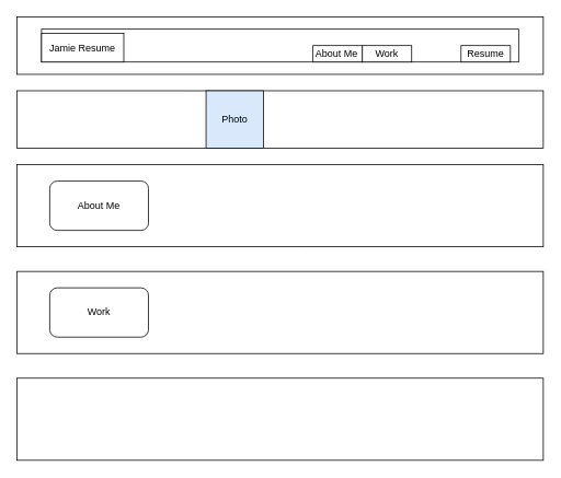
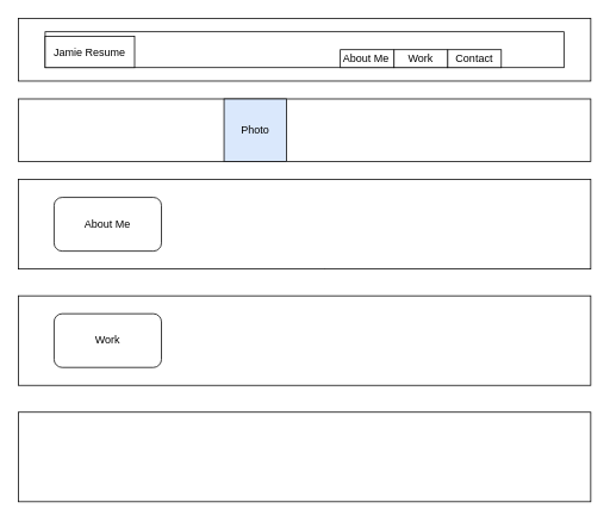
  <mxCell id="0" />
  <mxCell id="1" parent="0" />
  <mxCell id="2" value="" style="rounded=0;whiteSpace=wrap;html=1;" parent="1" vertex="1"><mxGeometry x="20" y="20" width="640" height="70" as="geometry" /></mxCell>
  <mxCell id="3" value="" style="rounded=0;whiteSpace=wrap;html=1;" parent="1" vertex="1"><mxGeometry x="20" y="110" width="640" height="70" as="geometry" /></mxCell>
  <mxCell id="4" value="" style="rounded=0;whiteSpace=wrap;html=1;" parent="1" vertex="1"><mxGeometry x="20" y="330" width="640" height="100" as="geometry" /></mxCell>
  <mxCell id="5" value="" style="rounded=0;whiteSpace=wrap;html=1;" parent="1" vertex="1"><mxGeometry x="20" y="460" width="640" height="100" as="geometry" /></mxCell>
  <mxCell id="6" style="edgeStyle=none;html=1;entryX=0.083;entryY=1.033;entryDx=0;entryDy=0;entryPerimeter=0;" parent="1" source="7" edge="1"><mxGeometry relative="1" as="geometry"><mxPoint x="349.96" y="271.98" as="targetPoint" /></mxGeometry></mxCell>
  <mxCell id="7" value="" style="rounded=0;whiteSpace=wrap;html=1;" parent="1" vertex="1"><mxGeometry x="20" y="200" width="640" height="100" as="geometry" /></mxCell>
  <mxCell id="8" value="About Me" style="rounded=1;whiteSpace=wrap;html=1;" parent="1" vertex="1"><mxGeometry x="60" y="220" width="120" height="60" as="geometry" /></mxCell>
  <mxCell id="9" value="Work" style="rounded=1;whiteSpace=wrap;html=1;" parent="1" vertex="1"><mxGeometry x="60" y="350" width="120" height="60" as="geometry" /></mxCell>
  <mxCell id="10" value="" style="rounded=0;whiteSpace=wrap;html=1;" parent="1" vertex="1"><mxGeometry x="50" y="35" width="580" height="40" as="geometry" /></mxCell>
- <mxCell id="11" value="Resume" style="rounded=0;whiteSpace=wrap;html=1;" parent="1" vertex="1"><mxGeometry x="560" y="55" width="60" height="20" as="geometry" /></mxCell>
+ <mxCell id="12" value="Contact" style="rounded=0;whiteSpace=wrap;html=1;" parent="1" vertex="1"><mxGeometry x="500" y="55" width="60" height="20" as="geometry" /></mxCell>
  <mxCell id="13" value="Work" style="rounded=0;whiteSpace=wrap;html=1;" parent="1" vertex="1"><mxGeometry x="440" y="55" width="60" height="20" as="geometry" /></mxCell>
  <mxCell id="14" value="About Me&lt;span style=&quot;white-space: pre&quot;&gt;&#09;&lt;/span&gt;" style="rounded=0;whiteSpace=wrap;html=1;" parent="1" vertex="1"><mxGeometry x="380" y="55" width="60" height="20" as="geometry" /></mxCell>
  <mxCell id="15" value="Jamie Resume" style="rounded=0;whiteSpace=wrap;html=1;" parent="1" vertex="1"><mxGeometry x="50" y="40" width="100" height="35" as="geometry" /></mxCell>
  <mxCell id="16" value="Photo" style="whiteSpace=wrap;html=1;aspect=fixed;fillColor=#dae8fc;" parent="1" vertex="1"><mxGeometry x="250" y="110" width="70" height="70" as="geometry" /></mxCell>
